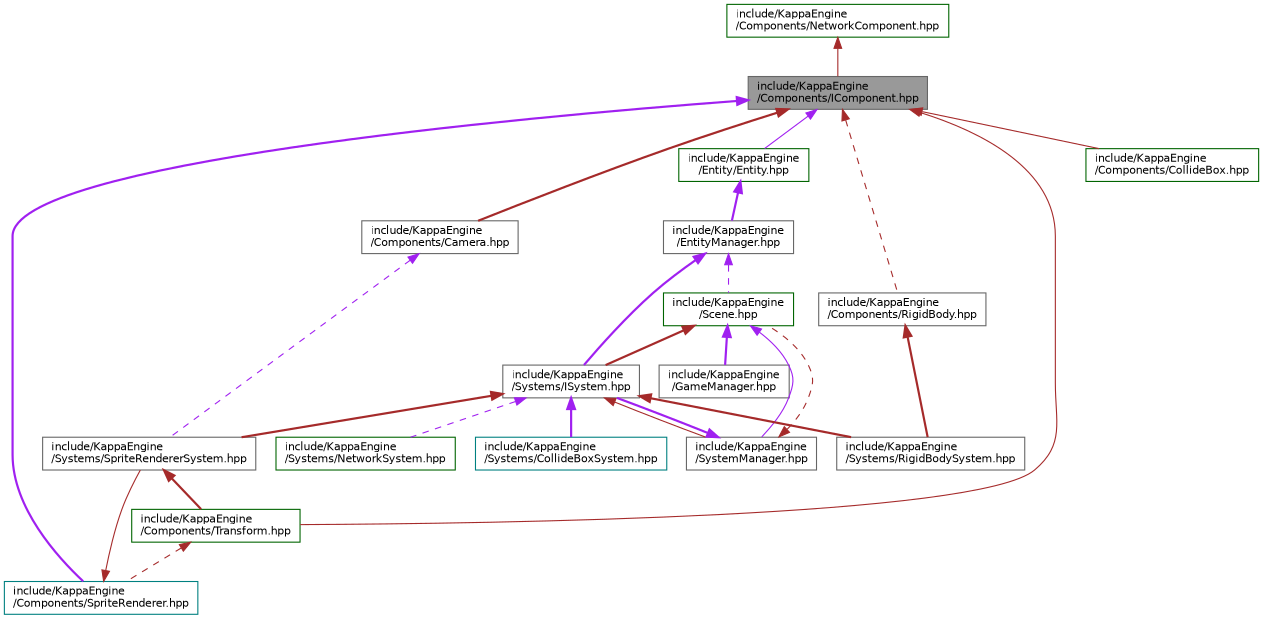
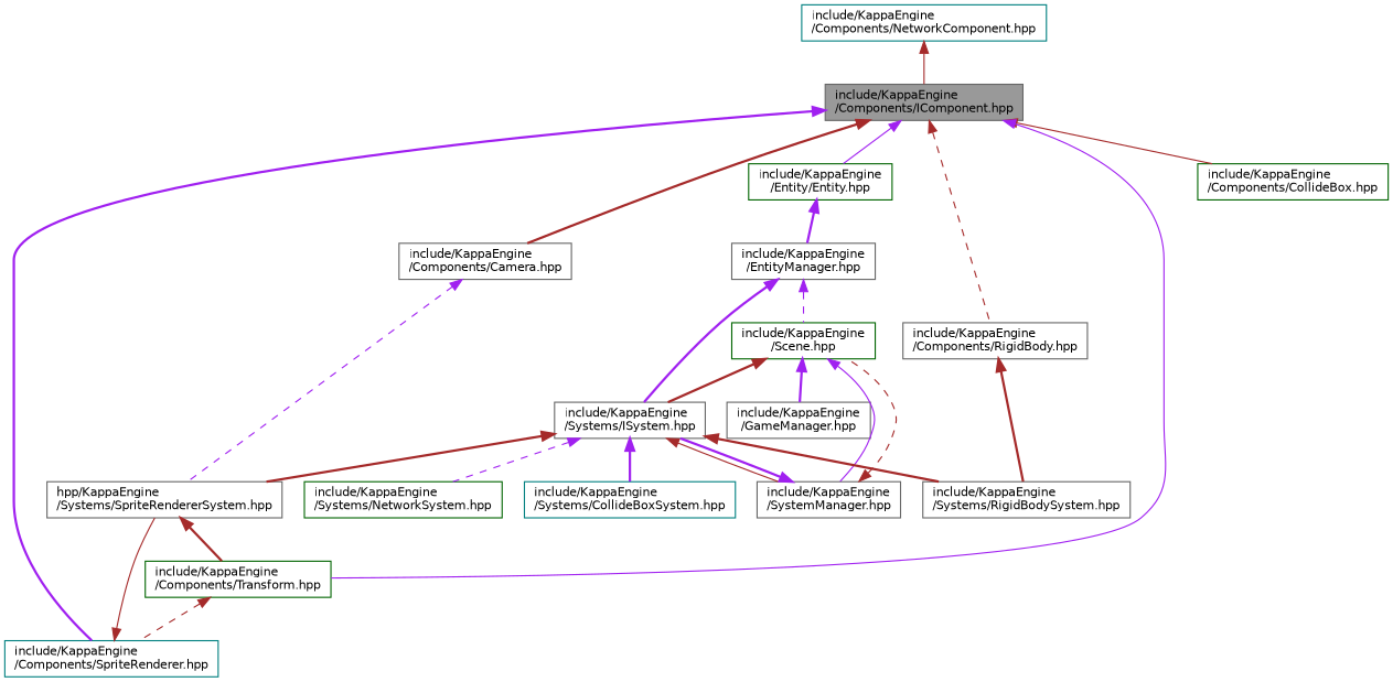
  digraph {
    node [color=gray40 fillcolor=white fontname=Helvetica fontsize=10 shape=box style=filled]
    edge [color=brown dir=back fontname=Helvetica fontsize=10 labelfontname=Helvetica labelfontsize=10 style=bold]
    n1 [fillcolor=grey60 fontcolor=black height=0.2 label="include/KappaEngine\l/Components/IComponent.hpp" width=0.4]
    n2 [height=0.2 label="include/KappaEngine\l/Components/Camera.hpp" width=0.4]
    n3 [color=darkgreen height=0.2 label="include/KappaEngine\l/Components/CollideBox.hpp" width=0.4]
    n4 [height=0.2 label="include/KappaEngine\l/Components/RigidBody.hpp" width=0.4]
    n5 [color=teal height=0.2 label="include/KappaEngine\l/Components/SpriteRenderer.hpp" width=0.4]
    n6 [color=darkgreen height=0.2 label="include/KappaEngine\l/Components/Transform.hpp" width=0.4]
    n7 [color=darkgreen height=0.2 label="include/KappaEngine\l/Entity/Entity.hpp" width=0.4]
-   n8 [height=0.2 label="include/KappaEngine\l/Systems/SpriteRendererSystem.hpp" width=0.4]
-   n9 [color=darkgreen height=0.2 label="include/KappaEngine\l/Components/NetworkComponent.hpp" width=0.4]
+   n8 [height=0.2 label="hpp/KappaEngine\l/Systems/SpriteRendererSystem.hpp" width=0.4]
+   n9 [color=teal height=0.2 label="include/KappaEngine\l/Components/NetworkComponent.hpp" width=0.4]
    n10 [height=0.2 label="include/KappaEngine\l/Systems/RigidBodySystem.hpp" width=0.4]
    n11 [height=0.2 label="include/KappaEngine\l/EntityManager.hpp" width=0.4]
    n12 [color=darkgreen height=0.2 label="include/KappaEngine\l/Scene.hpp" width=0.4]
    n13 [height=0.2 label="include/KappaEngine\l/Systems/ISystem.hpp" width=0.4]
    n14 [height=0.2 label="include/KappaEngine\l/GameManager.hpp" width=0.4]
    n15 [height=0.2 label="include/KappaEngine\l/SystemManager.hpp" width=0.4]
    n16 [color=teal height=0.2 label="include/KappaEngine\l/Systems/CollideBoxSystem.hpp" width=0.4]
    n17 [color=darkgreen height=0.2 label="include/KappaEngine\l/Systems/NetworkSystem.hpp" width=0.4]
    n1 -> n2
    n1 -> n3 [style=solid]
    n1 -> n4 [style=dashed]
    n1 -> n5 [color=purple]
-   n1 -> n6 [style=solid]
+   n1 -> n6 [color=purple style=solid]
    n1 -> n7 [color=purple style=solid]
    n2 -> n8 [color=purple style=dashed]
    n4 -> n10
    n5 -> n8 [style=solid]
    n6 -> n5 [style=dashed]
    n7 -> n11 [color=purple]
    n8 -> n6
    n9 -> n1 [style=solid]
    n11 -> n12 [color=purple style=dashed]
    n11 -> n13 [color=purple]
    n12 -> n13
    n12 -> n14 [color=purple]
    n12 -> n15 [color=purple style=solid]
    n13 -> n8
    n13 -> n10
    n13 -> n15 [style=solid]
    n13 -> n16 [color=purple]
    n13 -> n17 [color=purple style=dashed]
    n15 -> n12 [style=dashed]
    n15 -> n13 [color=purple]
  }
